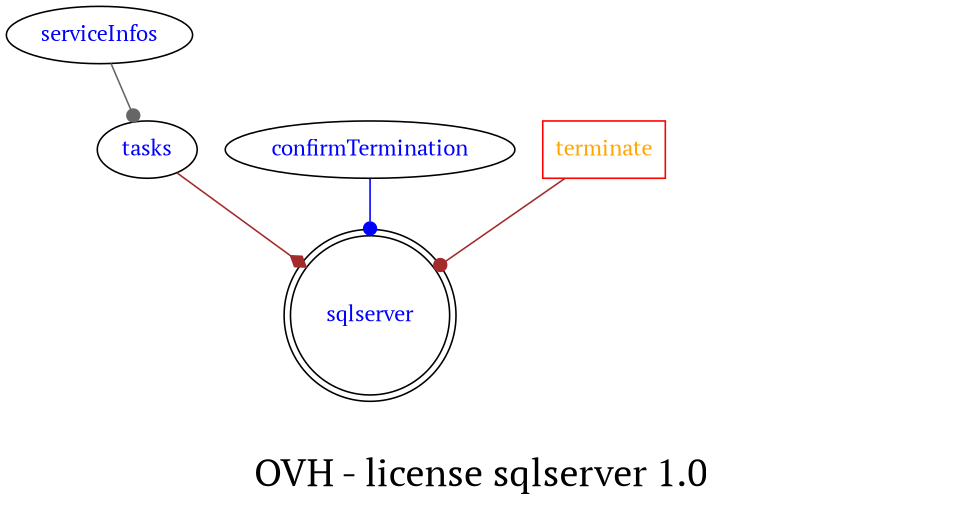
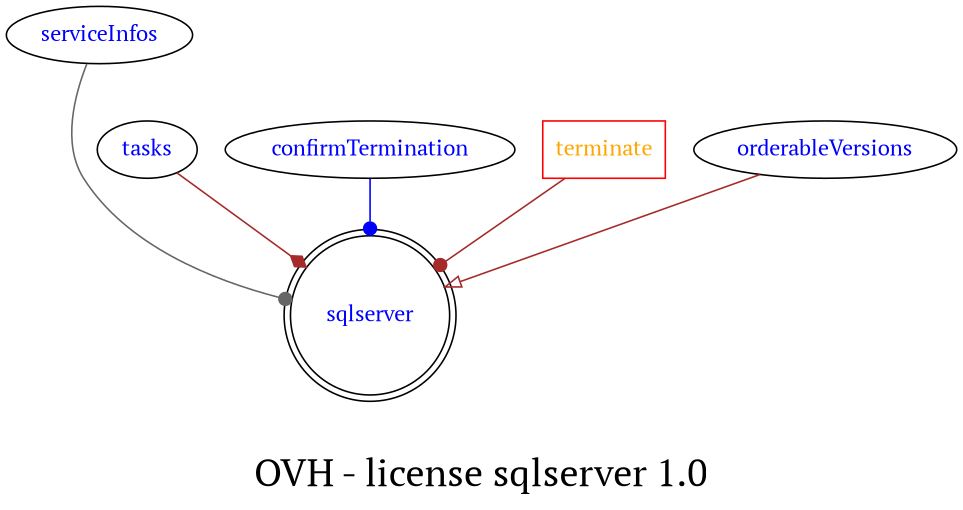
  digraph {
    fontname="PT Serif"
    fontsize=24
    label="OVH - license sqlserver 1.0"
    splines=true
    node [color=black fontcolor=blue fontname="PT Serif" shape=ellipse]
    edge [arrowhead=dot arrowtail=none color=brown fontcolor=blue fontname="PT Serif"]
    sqlserver [shape=doublecircle]
    serviceInfos
    tasks
    confirmTermination
    terminate [color=red fontcolor=orange shape=box]
-   serviceInfos -> tasks [color=gray40]
+   orderableVersions
+   serviceInfos -> sqlserver [color=gray40]
    tasks -> sqlserver [arrowhead=diamond]
    confirmTermination -> sqlserver [color=blue]
    terminate -> sqlserver [fontcolor=orange]
+   orderableVersions -> sqlserver [arrowhead=onormal]
  }
